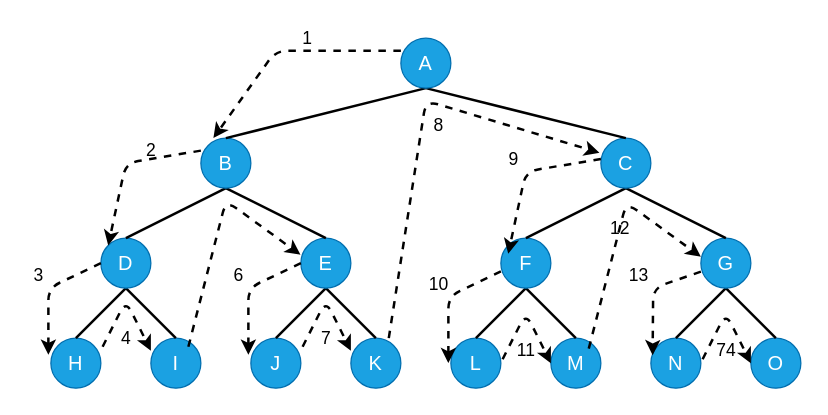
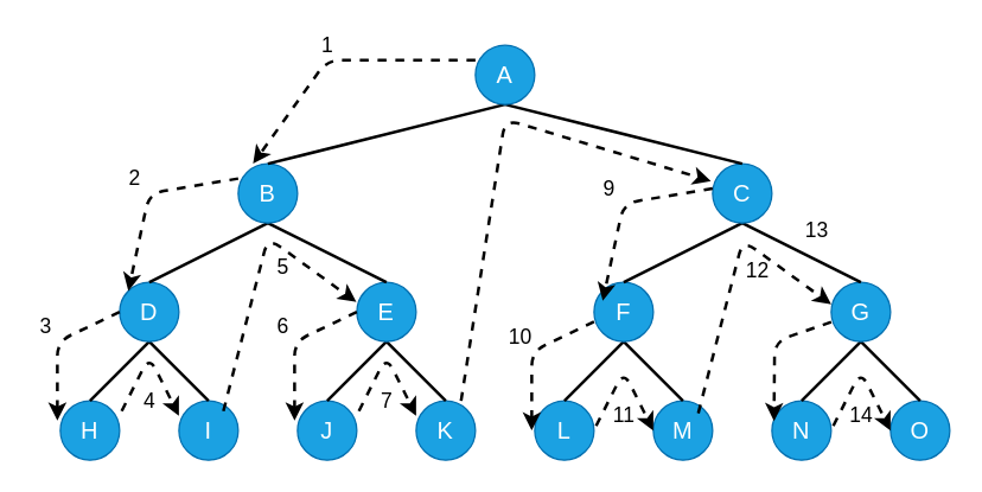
  <mxCell id="0" />
  <mxCell id="1" parent="0" />
  <mxCell id="2" value="&lt;font style=&quot;font-size: 16px&quot;&gt;H&lt;/font&gt;" style="ellipse;whiteSpace=wrap;html=1;fillColor=#1ba1e2;strokeColor=#006EAF;fontColor=#ffffff;" parent="1" vertex="1"><mxGeometry x="40" y="270" width="40" height="40" as="geometry" /></mxCell>
  <mxCell id="3" value="&lt;font style=&quot;font-size: 16px&quot;&gt;I&lt;/font&gt;" style="ellipse;whiteSpace=wrap;html=1;fillColor=#1ba1e2;strokeColor=#006EAF;fontColor=#ffffff;" parent="1" vertex="1"><mxGeometry x="120" y="270" width="40" height="40" as="geometry" /></mxCell>
  <mxCell id="4" value="" style="endArrow=none;html=1;strokeWidth=2;" parent="1" edge="1"><mxGeometry width="50" height="50" relative="1" as="geometry"><mxPoint x="60" y="270" as="sourcePoint" /><mxPoint x="100" y="230" as="targetPoint" /></mxGeometry></mxCell>
  <mxCell id="5" value="" style="endArrow=none;html=1;strokeWidth=2;exitX=0.5;exitY=0;exitDx=0;exitDy=0;" parent="1" source="3" edge="1"><mxGeometry width="50" height="50" relative="1" as="geometry"><mxPoint x="70" y="280" as="sourcePoint" /><mxPoint x="100" y="230" as="targetPoint" /></mxGeometry></mxCell>
  <mxCell id="6" value="&lt;font style=&quot;font-size: 16px&quot;&gt;J&lt;/font&gt;" style="ellipse;whiteSpace=wrap;html=1;fillColor=#1ba1e2;strokeColor=#006EAF;fontColor=#ffffff;" parent="1" vertex="1"><mxGeometry x="200" y="270" width="40" height="40" as="geometry" /></mxCell>
  <mxCell id="7" value="&lt;font style=&quot;font-size: 16px&quot;&gt;K&lt;/font&gt;" style="ellipse;whiteSpace=wrap;html=1;fillColor=#1ba1e2;strokeColor=#006EAF;fontColor=#ffffff;" parent="1" vertex="1"><mxGeometry x="280" y="270" width="40" height="40" as="geometry" /></mxCell>
  <mxCell id="8" value="" style="endArrow=none;html=1;strokeWidth=2;" parent="1" edge="1"><mxGeometry width="50" height="50" relative="1" as="geometry"><mxPoint x="220" y="270" as="sourcePoint" /><mxPoint x="260" y="230" as="targetPoint" /></mxGeometry></mxCell>
  <mxCell id="9" value="" style="endArrow=none;html=1;strokeWidth=2;exitX=0.5;exitY=0;exitDx=0;exitDy=0;" parent="1" source="7" edge="1"><mxGeometry width="50" height="50" relative="1" as="geometry"><mxPoint x="230" y="280" as="sourcePoint" /><mxPoint x="260" y="230" as="targetPoint" /></mxGeometry></mxCell>
  <mxCell id="10" value="&lt;font style=&quot;font-size: 16px&quot;&gt;L&lt;/font&gt;" style="ellipse;whiteSpace=wrap;html=1;fillColor=#1ba1e2;strokeColor=#006EAF;fontColor=#ffffff;" parent="1" vertex="1"><mxGeometry x="360" y="270" width="40" height="40" as="geometry" /></mxCell>
  <mxCell id="11" value="&lt;font style=&quot;font-size: 16px&quot;&gt;M&lt;/font&gt;" style="ellipse;whiteSpace=wrap;html=1;fillColor=#1ba1e2;strokeColor=#006EAF;fontColor=#ffffff;" parent="1" vertex="1"><mxGeometry x="440" y="270" width="40" height="40" as="geometry" /></mxCell>
  <mxCell id="12" value="" style="endArrow=none;html=1;strokeWidth=2;" parent="1" edge="1"><mxGeometry width="50" height="50" relative="1" as="geometry"><mxPoint x="380" y="270" as="sourcePoint" /><mxPoint x="420" y="230" as="targetPoint" /></mxGeometry></mxCell>
  <mxCell id="13" value="" style="endArrow=none;html=1;strokeWidth=2;exitX=0.5;exitY=0;exitDx=0;exitDy=0;" parent="1" source="11" edge="1"><mxGeometry width="50" height="50" relative="1" as="geometry"><mxPoint x="390" y="280" as="sourcePoint" /><mxPoint x="420" y="230" as="targetPoint" /></mxGeometry></mxCell>
  <mxCell id="14" value="&lt;font style=&quot;font-size: 16px&quot;&gt;N&lt;/font&gt;" style="ellipse;whiteSpace=wrap;html=1;fillColor=#1ba1e2;strokeColor=#006EAF;fontColor=#ffffff;" parent="1" vertex="1"><mxGeometry x="520" y="270" width="40" height="40" as="geometry" /></mxCell>
  <mxCell id="15" value="&lt;font style=&quot;font-size: 16px&quot;&gt;O&lt;/font&gt;" style="ellipse;whiteSpace=wrap;html=1;fillColor=#1ba1e2;strokeColor=#006EAF;fontColor=#ffffff;" parent="1" vertex="1"><mxGeometry x="600" y="270" width="40" height="40" as="geometry" /></mxCell>
  <mxCell id="16" value="" style="endArrow=none;html=1;strokeWidth=2;" parent="1" edge="1"><mxGeometry width="50" height="50" relative="1" as="geometry"><mxPoint x="540" y="270" as="sourcePoint" /><mxPoint x="580" y="230" as="targetPoint" /></mxGeometry></mxCell>
  <mxCell id="17" value="" style="endArrow=none;html=1;strokeWidth=2;exitX=0.5;exitY=0;exitDx=0;exitDy=0;" parent="1" source="15" edge="1"><mxGeometry width="50" height="50" relative="1" as="geometry"><mxPoint x="550" y="280" as="sourcePoint" /><mxPoint x="580" y="230" as="targetPoint" /></mxGeometry></mxCell>
  <mxCell id="18" value="&lt;font style=&quot;font-size: 16px&quot;&gt;D&lt;/font&gt;" style="ellipse;whiteSpace=wrap;html=1;fillColor=#1ba1e2;strokeColor=#006EAF;fontColor=#ffffff;" parent="1" vertex="1"><mxGeometry x="80" y="190" width="40" height="40" as="geometry" /></mxCell>
  <mxCell id="19" value="&lt;font style=&quot;font-size: 16px&quot;&gt;E&lt;/font&gt;" style="ellipse;whiteSpace=wrap;html=1;fillColor=#1ba1e2;strokeColor=#006EAF;fontColor=#ffffff;" parent="1" vertex="1"><mxGeometry x="240" y="190" width="40" height="40" as="geometry" /></mxCell>
  <mxCell id="20" value="" style="endArrow=none;html=1;strokeWidth=2;" parent="1" edge="1"><mxGeometry width="50" height="50" relative="1" as="geometry"><mxPoint x="100" y="190" as="sourcePoint" /><mxPoint x="180" y="150" as="targetPoint" /></mxGeometry></mxCell>
  <mxCell id="21" value="" style="endArrow=none;html=1;strokeWidth=2;exitX=0.5;exitY=0;exitDx=0;exitDy=0;" parent="1" source="19" edge="1"><mxGeometry width="50" height="50" relative="1" as="geometry"><mxPoint x="110" y="200" as="sourcePoint" /><mxPoint x="180" y="150" as="targetPoint" /><Array as="points"><mxPoint x="180" y="150" /></Array></mxGeometry></mxCell>
  <mxCell id="22" value="&lt;span style=&quot;font-size: 16px&quot;&gt;F&lt;/span&gt;" style="ellipse;whiteSpace=wrap;html=1;fillColor=#1ba1e2;strokeColor=#006EAF;fontColor=#ffffff;" parent="1" vertex="1"><mxGeometry x="400" y="190" width="40" height="40" as="geometry" /></mxCell>
  <mxCell id="23" value="&lt;font style=&quot;font-size: 16px&quot;&gt;G&lt;/font&gt;" style="ellipse;whiteSpace=wrap;html=1;fillColor=#1ba1e2;strokeColor=#006EAF;fontColor=#ffffff;" parent="1" vertex="1"><mxGeometry x="560" y="190" width="40" height="40" as="geometry" /></mxCell>
  <mxCell id="24" value="" style="endArrow=none;html=1;strokeWidth=2;" parent="1" edge="1"><mxGeometry width="50" height="50" relative="1" as="geometry"><mxPoint x="420" y="190" as="sourcePoint" /><mxPoint x="500" y="150" as="targetPoint" /></mxGeometry></mxCell>
  <mxCell id="25" value="" style="endArrow=none;html=1;strokeWidth=2;exitX=0.5;exitY=0;exitDx=0;exitDy=0;" parent="1" source="23" edge="1"><mxGeometry width="50" height="50" relative="1" as="geometry"><mxPoint x="430" y="200" as="sourcePoint" /><mxPoint x="500" y="150" as="targetPoint" /></mxGeometry></mxCell>
  <mxCell id="26" value="&lt;font style=&quot;font-size: 16px&quot;&gt;B&lt;/font&gt;" style="ellipse;whiteSpace=wrap;html=1;fillColor=#1ba1e2;strokeColor=#006EAF;fontColor=#ffffff;" parent="1" vertex="1"><mxGeometry x="160" y="110" width="40" height="40" as="geometry" /></mxCell>
  <mxCell id="27" value="&lt;font style=&quot;font-size: 16px&quot;&gt;C&lt;/font&gt;" style="ellipse;whiteSpace=wrap;html=1;fillColor=#1ba1e2;strokeColor=#006EAF;fontColor=#ffffff;" parent="1" vertex="1"><mxGeometry x="480" y="110" width="40" height="40" as="geometry" /></mxCell>
  <mxCell id="28" value="" style="endArrow=none;html=1;strokeWidth=2;" parent="1" edge="1"><mxGeometry width="50" height="50" relative="1" as="geometry"><mxPoint x="180" y="110" as="sourcePoint" /><mxPoint x="340" y="70" as="targetPoint" /></mxGeometry></mxCell>
  <mxCell id="29" value="" style="endArrow=none;html=1;strokeWidth=2;exitX=0.5;exitY=0;exitDx=0;exitDy=0;" parent="1" source="27" edge="1"><mxGeometry width="50" height="50" relative="1" as="geometry"><mxPoint x="190" y="120" as="sourcePoint" /><mxPoint x="340" y="70" as="targetPoint" /></mxGeometry></mxCell>
  <mxCell id="30" value="&lt;font style=&quot;font-size: 16px&quot;&gt;A&lt;/font&gt;" style="ellipse;whiteSpace=wrap;html=1;fillColor=#1ba1e2;strokeColor=#006EAF;fontColor=#ffffff;" parent="1" vertex="1"><mxGeometry x="320" y="30" width="40" height="40" as="geometry" /></mxCell>
  <mxCell id="31" value="" style="endArrow=classic;html=1;dashed=1;strokeWidth=2;" parent="1" edge="1"><mxGeometry width="50" height="50" relative="1" as="geometry"><mxPoint x="320" y="40" as="sourcePoint" /><mxPoint x="170" y="110" as="targetPoint" /><Array as="points"><mxPoint x="220" y="40" /></Array></mxGeometry></mxCell>
- <mxCell id="32" value="&lt;font style=&quot;font-size: 14px&quot;&gt;1&lt;/font&gt;" style="text;html=1;align=center;verticalAlign=middle;resizable=0;points=[];autosize=1;strokeColor=none;" parent="1" vertex="1"><mxGeometry x="235" y="20" width="20" height="20" as="geometry" /></mxCell>
+ <mxCell id="32" value="&lt;font style=&quot;font-size: 14px&quot;&gt;1&lt;/font&gt;" style="text;html=1;align=center;verticalAlign=middle;resizable=0;points=[];autosize=1;strokeColor=none;" parent="1" vertex="1"><mxGeometry x="210" y="20" width="20" height="20" as="geometry" /></mxCell>
  <mxCell id="33" value="" style="endArrow=classic;html=1;dashed=1;strokeWidth=2;exitX=0.004;exitY=0.256;exitDx=0;exitDy=0;exitPerimeter=0;entryX=0;entryY=0.5;entryDx=0;entryDy=0;" parent="1" edge="1"><mxGeometry width="50" height="50" relative="1" as="geometry"><mxPoint x="401.4" y="286.88" as="sourcePoint" /><mxPoint x="440" y="290" as="targetPoint" /><Array as="points"><mxPoint x="420" y="250" /></Array></mxGeometry></mxCell>
  <mxCell id="34" value="&lt;font style=&quot;font-size: 14px&quot;&gt;11&lt;/font&gt;" style="text;html=1;align=center;verticalAlign=middle;resizable=0;points=[];autosize=1;strokeColor=none;" parent="1" vertex="1"><mxGeometry x="405" y="270" width="30" height="20" as="geometry" /></mxCell>
  <mxCell id="35" value="" style="endArrow=classic;html=1;dashed=1;strokeWidth=2;entryX=0.039;entryY=0.342;entryDx=0;entryDy=0;entryPerimeter=0;exitX=0.004;exitY=0.67;exitDx=0;exitDy=0;exitPerimeter=0;" parent="1" edge="1"><mxGeometry width="50" height="50" relative="1" as="geometry"><mxPoint x="560" y="216.8" as="sourcePoint" /><mxPoint x="521.4" y="283.68" as="targetPoint" /><Array as="points"><mxPoint x="521.84" y="230" /></Array></mxGeometry></mxCell>
  <mxCell id="36" value="" style="endArrow=classic;html=1;dashed=1;strokeWidth=2;exitX=0.004;exitY=0.256;exitDx=0;exitDy=0;exitPerimeter=0;entryX=0;entryY=0.5;entryDx=0;entryDy=0;" parent="1" edge="1"><mxGeometry width="50" height="50" relative="1" as="geometry"><mxPoint x="561.4" y="286.88" as="sourcePoint" /><mxPoint x="600" y="290" as="targetPoint" /><Array as="points"><mxPoint x="580" y="250" /></Array></mxGeometry></mxCell>
- <mxCell id="37" value="&lt;font style=&quot;font-size: 14px&quot;&gt;74&lt;/font&gt;" style="text;html=1;align=center;verticalAlign=middle;resizable=0;points=[];autosize=1;strokeColor=none;" parent="1" vertex="1"><mxGeometry x="565" y="270" width="30" height="20" as="geometry" /></mxCell>
+ <mxCell id="37" value="&lt;font style=&quot;font-size: 14px&quot;&gt;14&lt;/font&gt;" style="text;html=1;align=center;verticalAlign=middle;resizable=0;points=[];autosize=1;strokeColor=none;" parent="1" vertex="1"><mxGeometry x="565" y="270" width="30" height="20" as="geometry" /></mxCell>
  <mxCell id="38" value="" style="endArrow=classic;html=1;dashed=1;strokeWidth=2;entryX=0;entryY=0;entryDx=0;entryDy=0;" edge="1" parent="1" target="18"><mxGeometry width="50" height="50" relative="1" as="geometry"><mxPoint x="160" y="120" as="sourcePoint" /><mxPoint x="10" y="190" as="targetPoint" /><Array as="points"><mxPoint x="100" y="130" /></Array></mxGeometry></mxCell>
- <mxCell id="39" value="&lt;font style=&quot;font-size: 14px&quot;&gt;2&lt;/font&gt;" style="text;html=1;align=center;verticalAlign=middle;resizable=0;points=[];autosize=1;strokeColor=none;" vertex="1" parent="1"><mxGeometry x="110" y="110" width="20" height="20" as="geometry" /></mxCell>
+ <mxCell id="39" value="&lt;font style=&quot;font-size: 14px&quot;&gt;2&lt;/font&gt;" style="text;html=1;align=center;verticalAlign=middle;resizable=0;points=[];autosize=1;strokeColor=none;" vertex="1" parent="1"><mxGeometry x="80" y="110" width="20" height="20" as="geometry" /></mxCell>
  <mxCell id="40" value="" style="endArrow=classic;html=1;dashed=1;strokeWidth=2;entryX=-0.05;entryY=0.333;entryDx=0;entryDy=0;entryPerimeter=0;" edge="1" parent="1" target="2"><mxGeometry width="50" height="50" relative="1" as="geometry"><mxPoint x="80" y="210" as="sourcePoint" /><mxPoint x="5.858" y="285.858" as="targetPoint" /><Array as="points"><mxPoint x="38" y="230" /></Array></mxGeometry></mxCell>
  <mxCell id="41" value="&lt;font style=&quot;font-size: 14px&quot;&gt;3&lt;/font&gt;" style="text;html=1;align=center;verticalAlign=middle;resizable=0;points=[];autosize=1;strokeColor=none;" vertex="1" parent="1"><mxGeometry x="20" y="210" width="20" height="20" as="geometry" /></mxCell>
  <mxCell id="42" value="" style="endArrow=classic;html=1;dashed=1;strokeWidth=2;exitX=0.004;exitY=0.256;exitDx=0;exitDy=0;exitPerimeter=0;entryX=0;entryY=0.5;entryDx=0;entryDy=0;" edge="1" parent="1"><mxGeometry width="50" height="50" relative="1" as="geometry"><mxPoint x="81.4" y="276.88" as="sourcePoint" /><mxPoint x="120" y="280" as="targetPoint" /><Array as="points"><mxPoint x="100" y="240" /></Array></mxGeometry></mxCell>
  <mxCell id="43" value="&lt;font style=&quot;font-size: 14px&quot;&gt;4&lt;/font&gt;" style="text;html=1;align=center;verticalAlign=middle;resizable=0;points=[];autosize=1;strokeColor=none;" vertex="1" parent="1"><mxGeometry x="90" y="260" width="20" height="20" as="geometry" /></mxCell>
  <mxCell id="44" value="" style="endArrow=classic;html=1;dashed=1;strokeWidth=2;exitX=0.004;exitY=0.256;exitDx=0;exitDy=0;exitPerimeter=0;entryX=-0.008;entryY=0.333;entryDx=0;entryDy=0;entryPerimeter=0;" edge="1" parent="1" target="19"><mxGeometry width="50" height="50" relative="1" as="geometry"><mxPoint x="150" y="276.88" as="sourcePoint" /><mxPoint x="188.6" y="280" as="targetPoint" /><Array as="points"><mxPoint x="180" y="160" /></Array></mxGeometry></mxCell>
+ <mxCell id="45" value="&lt;font style=&quot;font-size: 14px&quot;&gt;5&lt;/font&gt;" style="text;html=1;align=center;verticalAlign=middle;resizable=0;points=[];autosize=1;strokeColor=none;" vertex="1" parent="1"><mxGeometry x="180" y="170" width="20" height="20" as="geometry" /></mxCell>
  <mxCell id="46" value="" style="endArrow=classic;html=1;dashed=1;strokeWidth=2;entryX=-0.05;entryY=0.333;entryDx=0;entryDy=0;entryPerimeter=0;" edge="1" parent="1"><mxGeometry width="50" height="50" relative="1" as="geometry"><mxPoint x="240" y="210" as="sourcePoint" /><mxPoint x="198" y="283.32" as="targetPoint" /><Array as="points"><mxPoint x="198" y="230" /></Array></mxGeometry></mxCell>
  <mxCell id="47" value="&lt;font style=&quot;font-size: 14px&quot;&gt;6&lt;/font&gt;" style="text;html=1;align=center;verticalAlign=middle;resizable=0;points=[];autosize=1;strokeColor=none;" vertex="1" parent="1"><mxGeometry x="180" y="210" width="20" height="20" as="geometry" /></mxCell>
  <mxCell id="48" value="" style="endArrow=classic;html=1;dashed=1;strokeWidth=2;exitX=0.004;exitY=0.256;exitDx=0;exitDy=0;exitPerimeter=0;entryX=0;entryY=0.5;entryDx=0;entryDy=0;" edge="1" parent="1"><mxGeometry width="50" height="50" relative="1" as="geometry"><mxPoint x="241.4" y="276.88" as="sourcePoint" /><mxPoint x="280" y="280" as="targetPoint" /><Array as="points"><mxPoint x="260" y="240" /></Array></mxGeometry></mxCell>
  <mxCell id="49" value="&lt;font style=&quot;font-size: 14px&quot;&gt;7&lt;/font&gt;" style="text;html=1;align=center;verticalAlign=middle;resizable=0;points=[];autosize=1;strokeColor=none;" vertex="1" parent="1"><mxGeometry x="250" y="260" width="20" height="20" as="geometry" /></mxCell>
  <mxCell id="50" value="" style="endArrow=classic;html=1;dashed=1;strokeWidth=2;exitX=0.004;exitY=0.256;exitDx=0;exitDy=0;exitPerimeter=0;entryX=-0.029;entryY=0.292;entryDx=0;entryDy=0;entryPerimeter=0;" edge="1" parent="1" target="27"><mxGeometry width="50" height="50" relative="1" as="geometry"><mxPoint x="310.32" y="270" as="sourcePoint" /><mxPoint x="400" y="196.44" as="targetPoint" /><Array as="points"><mxPoint x="340" y="80" /></Array></mxGeometry></mxCell>
- <mxCell id="51" value="&lt;font style=&quot;font-size: 14px&quot;&gt;8&lt;/font&gt;" style="text;html=1;align=center;verticalAlign=middle;resizable=0;points=[];autosize=1;strokeColor=none;" vertex="1" parent="1"><mxGeometry x="340" y="90" width="20" height="20" as="geometry" /></mxCell>
  <mxCell id="52" value="" style="endArrow=classic;html=1;dashed=1;strokeWidth=2;entryX=0;entryY=0;entryDx=0;entryDy=0;" edge="1" parent="1"><mxGeometry width="50" height="50" relative="1" as="geometry"><mxPoint x="480" y="126.68" as="sourcePoint" /><mxPoint x="405.858" y="202.538" as="targetPoint" /><Array as="points"><mxPoint x="420" y="136.68" /></Array></mxGeometry></mxCell>
  <mxCell id="53" value="&lt;font style=&quot;font-size: 14px&quot;&gt;9&lt;/font&gt;" style="text;html=1;align=center;verticalAlign=middle;resizable=0;points=[];autosize=1;strokeColor=none;" vertex="1" parent="1"><mxGeometry x="400" y="116.68" width="20" height="20" as="geometry" /></mxCell>
  <mxCell id="54" value="" style="endArrow=classic;html=1;dashed=1;strokeWidth=2;entryX=-0.05;entryY=0.333;entryDx=0;entryDy=0;entryPerimeter=0;" edge="1" parent="1"><mxGeometry width="50" height="50" relative="1" as="geometry"><mxPoint x="400" y="216.68" as="sourcePoint" /><mxPoint x="358" y="290" as="targetPoint" /><Array as="points"><mxPoint x="358" y="236.68" /></Array></mxGeometry></mxCell>
  <mxCell id="55" value="&lt;font style=&quot;font-size: 14px&quot;&gt;10&lt;/font&gt;" style="text;html=1;align=center;verticalAlign=middle;resizable=0;points=[];autosize=1;strokeColor=none;" vertex="1" parent="1"><mxGeometry x="335" y="216.68" width="30" height="20" as="geometry" /></mxCell>
- <mxCell id="56" value="&lt;font style=&quot;font-size: 14px&quot;&gt;13&lt;/font&gt;" style="text;html=1;align=center;verticalAlign=middle;resizable=0;points=[];autosize=1;strokeColor=none;" vertex="1" parent="1"><mxGeometry x="495" y="210" width="30" height="20" as="geometry" /></mxCell>
+ <mxCell id="56" value="&lt;font style=&quot;font-size: 14px&quot;&gt;13&lt;/font&gt;" style="text;html=1;align=center;verticalAlign=middle;resizable=0;points=[];autosize=1;strokeColor=none;" vertex="1" parent="1"><mxGeometry x="535" y="145" width="30" height="20" as="geometry" /></mxCell>
  <mxCell id="57" value="" style="endArrow=classic;html=1;dashed=1;strokeWidth=2;exitX=0.004;exitY=0.256;exitDx=0;exitDy=0;exitPerimeter=0;entryX=-0.008;entryY=0.333;entryDx=0;entryDy=0;entryPerimeter=0;" edge="1" parent="1"><mxGeometry width="50" height="50" relative="1" as="geometry"><mxPoint x="470.32" y="278.44" as="sourcePoint" /><mxPoint x="560" y="204.88" as="targetPoint" /><Array as="points"><mxPoint x="500.32" y="161.56" /></Array></mxGeometry></mxCell>
- <mxCell id="58" value="&lt;font style=&quot;font-size: 14px&quot;&gt;12&lt;/font&gt;" style="text;html=1;align=center;verticalAlign=middle;resizable=0;points=[];autosize=1;strokeColor=none;" vertex="1" parent="1"><mxGeometry x="480.32" y="171.56" width="30" height="20" as="geometry" /></mxCell>
+ <mxCell id="58" value="&lt;font style=&quot;font-size: 14px&quot;&gt;12&lt;/font&gt;" style="text;html=1;align=center;verticalAlign=middle;resizable=0;points=[];autosize=1;strokeColor=none;" vertex="1" parent="1"><mxGeometry x="495.32" y="171.56" width="30" height="20" as="geometry" /></mxCell>
